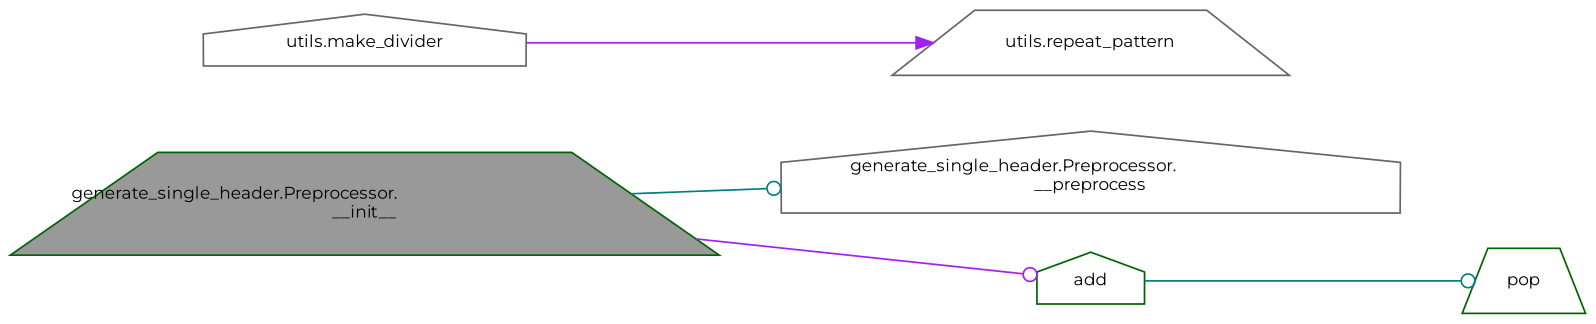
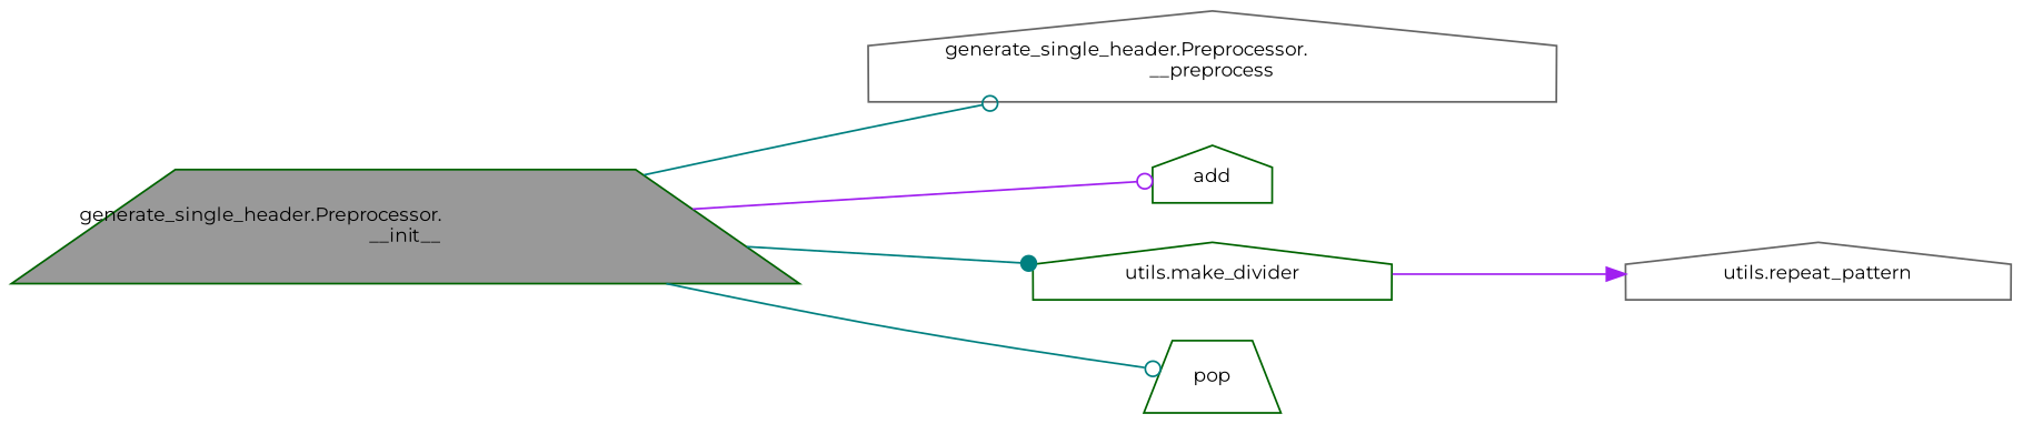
  digraph {
    fontname=Montserrat
    rankdir=LR
    node [color=darkgreen fillcolor=white fontname=Montserrat fontsize=10 shape=trapezium style=filled]
    edge [arrowhead=odot color=teal fontname=Montserrat fontsize=10 labelfontname=Helvetica labelfontsize=10 style=solid]
    n1 [fillcolor=grey60 fontcolor=black height=0.2 label="generate_single_header.Preprocessor.\l__init__" width=0.4]
    n2 [color=gray40 height=0.2 label="generate_single_header.Preprocessor.\l__preprocess" shape=house width=0.4]
    n3 [height=0.2 label=add shape=house width=0.4]
-   n4 [color=gray40 height=0.2 label="utils.make_divider" shape=house width=0.4]
+   n4 [height=0.2 label="utils.make_divider" shape=house width=0.4]
    n5 [height=0.2 label=pop width=0.4]
-   n6 [color=gray40 height=0.2 label="utils.repeat_pattern" width=0.4]
+   n6 [color=gray40 height=0.2 label="utils.repeat_pattern" shape=house width=0.4]
    n1 -> n2
    n1 -> n3 [color=purple]
-   n3 -> n5
+   n1 -> n4 [arrowhead=dot]
+   n1 -> n5
    n4 -> n6 [arrowhead=normal color=purple]
  }
